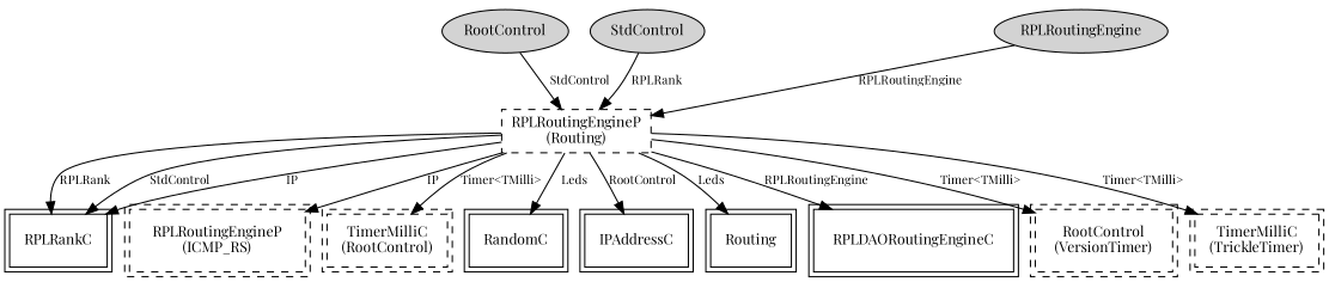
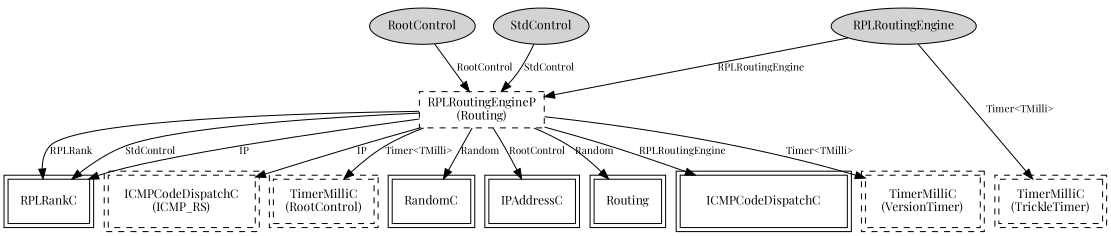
  digraph {
    fontname="Playfair Display"
    node [fontname="Playfair Display" fontsize=12 shape=box peripheries=2]
    edge [fontname="Playfair Display" fontsize=10]
    n1 [label=RootControl shape=ellipse style=filled peripheries=""]
    n2 [label="RPLRoutingEngineP\n(Routing)" style=dashed peripheries=""]
    RPLRankC
-   n4 [label="RPLRoutingEngineP\n(ICMP_RS)" style=dashed]
+   n4 [label="ICMPCodeDispatchC\n(ICMP_RS)" style=dashed]
    n5 [label="TimerMilliC\n(TrickleTimer)" style=dashed]
    n6 [label="TimerMilliC\n(RootControl)" style=dashed]
    RandomC
    IPAddressC
    n9 [label=Routing]
-   RPLDAORoutingEngineC
-   n11 [label="RootControl\n(VersionTimer)" style=dashed]
+   RPLDAORoutingEngineC [label=ICMPCodeDispatchC]
+   n11 [label="TimerMilliC\n(VersionTimer)" style=dashed]
    n12 [label=RPLRoutingEngine shape=ellipse style=filled peripheries=""]
    n13 [label=StdControl shape=ellipse style=filled peripheries=""]
-   n1 -> n2 [label=StdControl]
+   n1 -> n2 [label=RootControl]
    n2 -> RPLRankC [label=IP]
    n2 -> RPLRankC [label=RPLRank]
    n2 -> RPLRankC [label=StdControl]
    n2 -> n4 [label=IP]
-   n2 -> n5 [label="Timer<TMilli>"]
+   n12 -> n5 [label="Timer<TMilli>"]
    n2 -> n6 [label="Timer<TMilli>"]
-   n2 -> RandomC [label=Leds]
+   n2 -> RandomC [label=Random]
    n2 -> IPAddressC [label=RootControl]
-   n2 -> n9 [label=Leds]
+   n2 -> n9 [label=Random]
    n2 -> RPLDAORoutingEngineC [label=RPLRoutingEngine]
    n2 -> n11 [label="Timer<TMilli>"]
    n12 -> n2 [label=RPLRoutingEngine]
-   n13 -> n2 [label=RPLRank]
+   n13 -> n2 [label=StdControl]
  }
